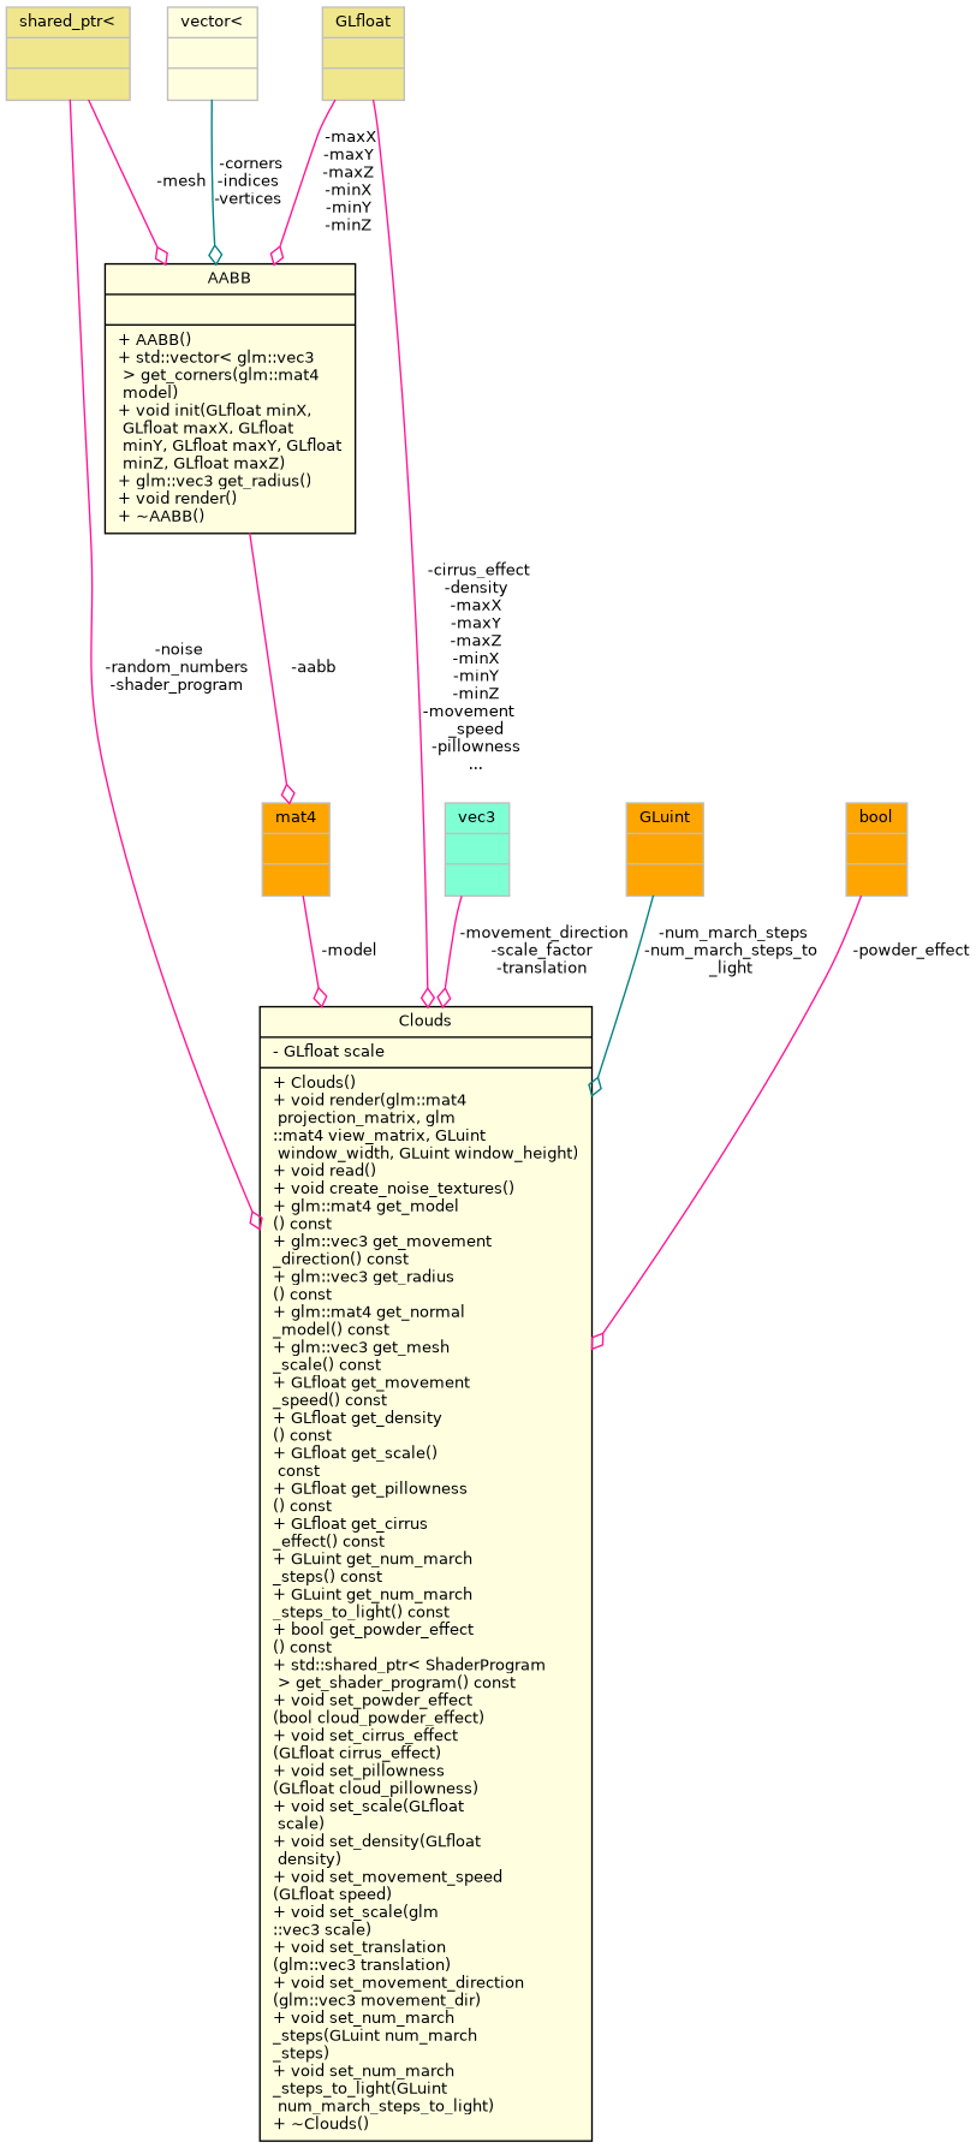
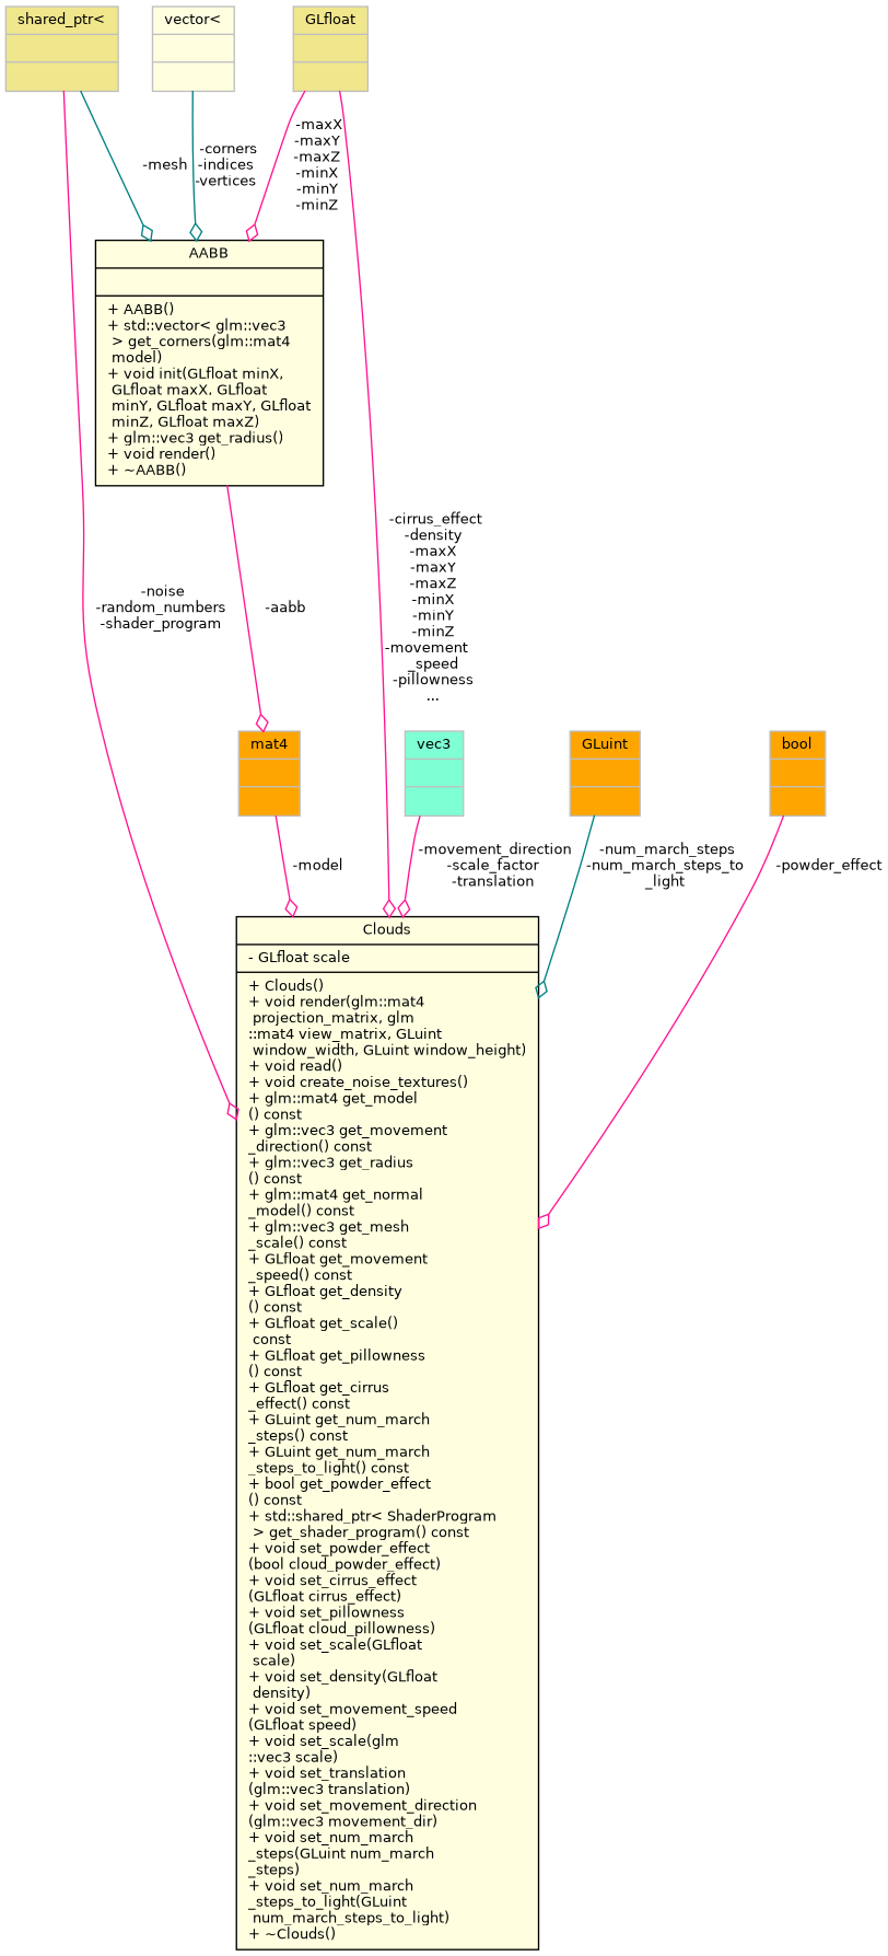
  digraph {
    node [color=grey75 fillcolor=lightyellow fontname=Helvetica fontsize=10 shape=record style=filled]
    edge [arrowhead=odiamond color=deeppink fontname=Helvetica fontsize=10 labelfontname=Helvetica labelfontsize=10 style=solid]
    n1 [color=black fontcolor=black height=0.2 label="{Clouds\n|- GLfloat scale\l|+  Clouds()\l+ void render(glm::mat4\l projection_matrix, glm\l::mat4 view_matrix, GLuint\l window_width, GLuint window_height)\l+ void read()\l+ void create_noise_textures()\l+ glm::mat4 get_model\l() const\l+ glm::vec3 get_movement\l_direction() const\l+ glm::vec3 get_radius\l() const\l+ glm::mat4 get_normal\l_model() const\l+ glm::vec3 get_mesh\l_scale() const\l+ GLfloat get_movement\l_speed() const\l+ GLfloat get_density\l() const\l+ GLfloat get_scale()\l const\l+ GLfloat get_pillowness\l() const\l+ GLfloat get_cirrus\l_effect() const\l+ GLuint get_num_march\l_steps() const\l+ GLuint get_num_march\l_steps_to_light() const\l+ bool get_powder_effect\l() const\l+ std::shared_ptr\< ShaderProgram\l \> get_shader_program() const\l+ void set_powder_effect\l(bool cloud_powder_effect)\l+ void set_cirrus_effect\l(GLfloat cirrus_effect)\l+ void set_pillowness\l(GLfloat cloud_pillowness)\l+ void set_scale(GLfloat\l scale)\l+ void set_density(GLfloat\l density)\l+ void set_movement_speed\l(GLfloat speed)\l+ void set_scale(glm\l::vec3 scale)\l+ void set_translation\l(glm::vec3 translation)\l+ void set_movement_direction\l(glm::vec3 movement_dir)\l+ void set_num_march\l_steps(GLuint num_march\l_steps)\l+ void set_num_march\l_steps_to_light(GLuint\l num_march_steps_to_light)\l+  ~Clouds()\l}" width=0.4]
    n2 [fillcolor=khaki height=0.2 label="{shared_ptr\<\n||}" width=0.4]
    n3 [color=black height=0.2 label="{AABB\n||+  AABB()\l+ std::vector\< glm::vec3\l \> get_corners(glm::mat4\l model)\l+ void init(GLfloat minX,\l GLfloat maxX, GLfloat\l minY, GLfloat maxY, GLfloat\l minZ, GLfloat maxZ)\l+ glm::vec3 get_radius()\l+ void render()\l+  ~AABB()\l}" width=0.4]
    n4 [fillcolor=orange height=0.2 label="{mat4\n||}" width=0.4]
    n5 [height=0.2 label="{vector\<\n||}" width=0.4]
    n6 [fillcolor=khaki height=0.2 label="{GLfloat\n||}" width=0.4]
    n7 [fillcolor=aquamarine height=0.2 label="{vec3\n||}" width=0.4]
    n8 [fillcolor=orange height=0.2 label="{GLuint\n||}" width=0.4]
    n9 [fillcolor=orange height=0.2 label="{bool\n||}" width=0.4]
    n2 -> n1 [label=" -noise\n-random_numbers\n-shader_program"]
-   n2 -> n3 [label=" -mesh"]
+   n2 -> n3 [color=teal label=" -mesh"]
    n3 -> n4 [label=" -aabb"]
    n4 -> n1 [label=" -model"]
    n5 -> n3 [color=teal label=" -corners\n-indices\n-vertices"]
    n6 -> n1 [label=" -cirrus_effect\n-density\n-maxX\n-maxY\n-maxZ\n-minX\n-minY\n-minZ\n-movement\l_speed\n-pillowness\n..."]
    n6 -> n3 [label=" -maxX\n-maxY\n-maxZ\n-minX\n-minY\n-minZ"]
    n7 -> n1 [label=" -movement_direction\n-scale_factor\n-translation"]
    n8 -> n1 [color=teal label=" -num_march_steps\n-num_march_steps_to\l_light"]
    n9 -> n1 [label=" -powder_effect"]
  }
